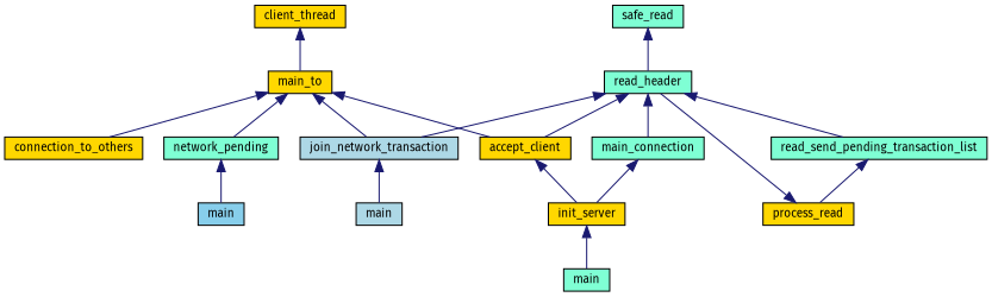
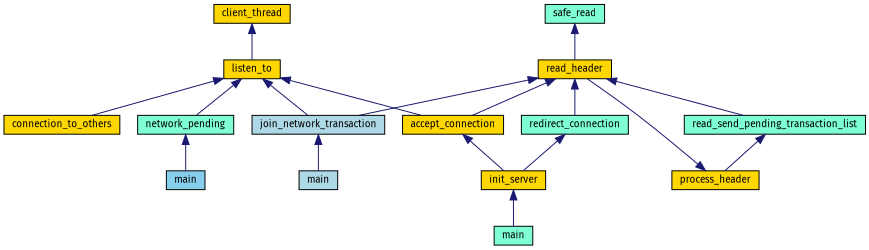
  digraph {
    fontname="Fira Sans"
    rankdir=TB
    node [color=black fillcolor=gold fontname="Fira Sans" fontsize=10 shape=record style=filled]
    edge [color=midnightblue dir=back fontname="Fira Sans" fontsize=10 labelfontname=Helvetica labelfontsize=10 style=solid]
    n1 [fillcolor=aquamarine fontcolor=black height=0.2 label=safe_read width=0.4]
-   n2 [fillcolor=aquamarine height=0.2 label=read_header width=0.4]
-   n3 [height=0.2 label=accept_client width=0.4]
+   n2 [height=0.2 label=read_header width=0.4]
+   n3 [height=0.2 label=accept_connection width=0.4]
    n4 [fillcolor=lightblue height=0.2 label=join_network_transaction width=0.4]
    n5 [fillcolor=aquamarine height=0.2 label=read_send_pending_transaction_list width=0.4]
-   n6 [fillcolor=aquamarine height=0.2 label=main_connection width=0.4]
+   n6 [fillcolor=aquamarine height=0.2 label=redirect_connection width=0.4]
    n7 [height=0.2 label=init_server width=0.4]
    n8 [height=0.2 label=client_thread width=0.4]
-   n9 [height=0.2 label=main_to width=0.4]
+   n9 [height=0.2 label=listen_to width=0.4]
    n10 [fillcolor=lightblue height=0.2 label=main width=0.4]
-   n11 [height=0.2 label=process_read width=0.4]
+   n11 [height=0.2 label=process_header width=0.4]
    n12 [fillcolor=aquamarine height=0.2 label=main width=0.4]
    n13 [height=0.2 label=connection_to_others width=0.4]
    n14 [fillcolor=aquamarine height=0.2 label=network_pending width=0.4]
    n15 [fillcolor=skyblue height=0.2 label=main width=0.4]
    n1 -> n2
    n2 -> n3
    n2 -> n4
    n2 -> n5
    n2 -> n6
    n3 -> n7
    n4 -> n10
    n5 -> n11
    n6 -> n7
    n7 -> n12
    n8 -> n9
    n9 -> n3
    n9 -> n4
    n9 -> n13
    n9 -> n14
    n11 -> n2
    n14 -> n15
  }
